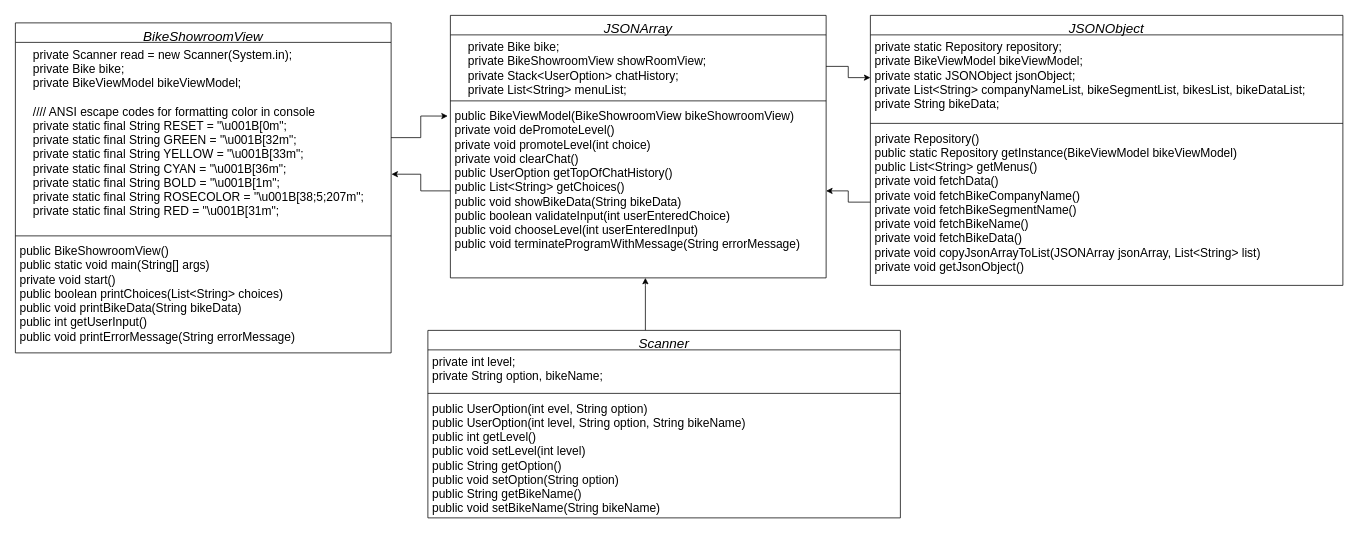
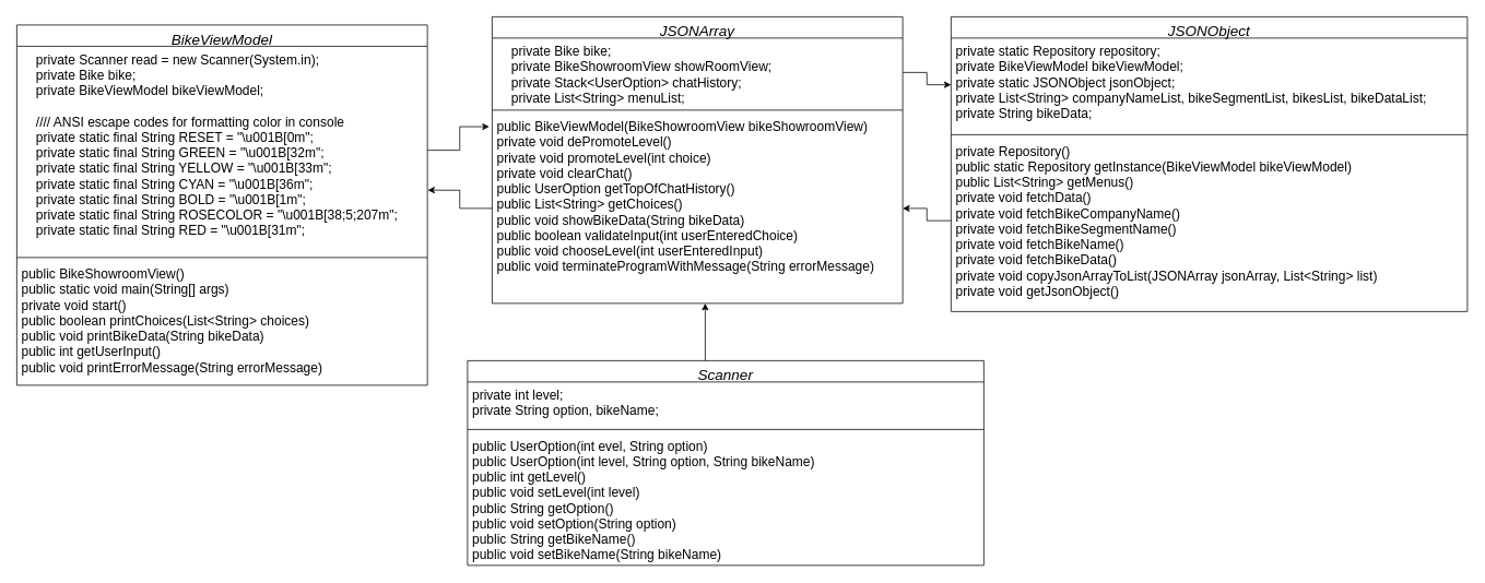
  <mxCell id="0" />
  <mxCell id="1" parent="0" />
  <mxCell id="2" value="JSONArray" style="swimlane;fontStyle=2;align=center;verticalAlign=top;childLayout=stackLayout;horizontal=1;startSize=26;horizontalStack=0;resizeParent=1;resizeLast=0;collapsible=1;marginBottom=0;rounded=0;shadow=0;strokeWidth=1;fontSize=18;" parent="1" vertex="1"><mxGeometry x="600" y="20" width="501" height="350" as="geometry"><mxRectangle x="230" y="140" width="160" height="26" as="alternateBounds" /></mxGeometry></mxCell>
  <mxCell id="3" value="    private Bike bike;&#10;    private BikeShowroomView showRoomView;&#10;    private Stack&lt;UserOption&gt; chatHistory;&#10;    private List&lt;String&gt; menuList;" style="text;align=left;verticalAlign=top;spacingLeft=4;spacingRight=4;overflow=hidden;rotatable=0;points=[[0,0.5],[1,0.5]];portConstraint=eastwest;fontSize=16;" parent="2" vertex="1"><mxGeometry y="26" width="501" height="84" as="geometry" /></mxCell>
  <mxCell id="4" value="" style="line;strokeWidth=1;fillColor=none;align=left;verticalAlign=middle;spacingTop=-1;spacingLeft=3;spacingRight=3;rotatable=0;labelPosition=right;points=[];portConstraint=eastwest;strokeColor=inherit;" vertex="1" parent="2"><mxGeometry y="110" width="501" height="8" as="geometry" /></mxCell>
  <mxCell id="5" value="public BikeViewModel(BikeShowroomView bikeShowroomView)&#10;private void dePromoteLevel()&#10;private void promoteLevel(int choice)&#10;private void clearChat()&#10;public UserOption getTopOfChatHistory()&#10;public List&lt;String&gt; getChoices()&#10;public void showBikeData(String bikeData)&#10;public boolean validateInput(int userEnteredChoice)&#10;public void chooseLevel(int userEnteredInput)&#10;public void terminateProgramWithMessage(String errorMessage)" style="text;align=left;verticalAlign=top;spacingLeft=4;spacingRight=4;overflow=hidden;rotatable=0;points=[[0,0.5],[1,0.5]];portConstraint=eastwest;fontSize=16;" vertex="1" parent="2"><mxGeometry y="118" width="501" height="232" as="geometry" /></mxCell>
- <mxCell id="6" value="BikeShowroomView" style="swimlane;fontStyle=2;align=center;verticalAlign=top;childLayout=stackLayout;horizontal=1;startSize=26;horizontalStack=0;resizeParent=1;resizeLast=0;collapsible=1;marginBottom=0;rounded=0;shadow=0;strokeWidth=1;fontSize=18;" vertex="1" parent="1"><mxGeometry x="20" y="30" width="501" height="440" as="geometry"><mxRectangle x="230" y="140" width="160" height="26" as="alternateBounds" /></mxGeometry></mxCell>
+ <mxCell id="6" value="BikeViewModel" style="swimlane;fontStyle=2;align=center;verticalAlign=top;childLayout=stackLayout;horizontal=1;startSize=26;horizontalStack=0;resizeParent=1;resizeLast=0;collapsible=1;marginBottom=0;rounded=0;shadow=0;strokeWidth=1;fontSize=18;" vertex="1" parent="1"><mxGeometry x="20" y="30" width="501" height="440" as="geometry"><mxRectangle x="230" y="140" width="160" height="26" as="alternateBounds" /></mxGeometry></mxCell>
  <mxCell id="7" value="    private Scanner read = new Scanner(System.in);&#10;    private Bike bike;&#10;    private BikeViewModel bikeViewModel;&#10;&#10;    //// ANSI escape codes for formatting color in console&#10;    private static final String RESET = &quot;\u001B[0m&quot;;&#10;    private static final String GREEN = &quot;\u001B[32m&quot;;&#10;    private static final String YELLOW = &quot;\u001B[33m&quot;;&#10;    private static final String CYAN = &quot;\u001B[36m&quot;;&#10;    private static final String BOLD = &quot;\u001B[1m&quot;;&#10;    private static final String ROSECOLOR = &quot;\u001B[38;5;207m&quot;;&#10;    private static final String RED = &quot;\u001B[31m&quot;;" style="text;align=left;verticalAlign=top;spacingLeft=4;spacingRight=4;overflow=hidden;rotatable=0;points=[[0,0.5],[1,0.5]];portConstraint=eastwest;fontSize=16;" vertex="1" parent="6"><mxGeometry y="26" width="501" height="254" as="geometry" /></mxCell>
  <mxCell id="8" value="" style="line;strokeWidth=1;fillColor=none;align=left;verticalAlign=middle;spacingTop=-1;spacingLeft=3;spacingRight=3;rotatable=0;labelPosition=right;points=[];portConstraint=eastwest;strokeColor=inherit;" vertex="1" parent="6"><mxGeometry y="280" width="501" height="8" as="geometry" /></mxCell>
  <mxCell id="9" value="public BikeShowroomView()&#10;public static void main(String[] args)&#10;private void start()&#10;public boolean printChoices(List&lt;String&gt; choices)&#10;public void printBikeData(String bikeData)&#10;public int getUserInput()&#10;public void printErrorMessage(String errorMessage)" style="text;align=left;verticalAlign=top;spacingLeft=4;spacingRight=4;overflow=hidden;rotatable=0;points=[[0,0.5],[1,0.5]];portConstraint=eastwest;fontSize=16;spacing=2;" vertex="1" parent="6"><mxGeometry y="288" width="501" height="152" as="geometry" /></mxCell>
  <mxCell id="10" value="JSONObject" style="swimlane;fontStyle=2;align=center;verticalAlign=top;childLayout=stackLayout;horizontal=1;startSize=26;horizontalStack=0;resizeParent=1;resizeLast=0;collapsible=1;marginBottom=0;rounded=0;shadow=0;strokeWidth=1;fontSize=18;" vertex="1" parent="1"><mxGeometry x="1160" y="20" width="630" height="360" as="geometry"><mxRectangle x="230" y="140" width="160" height="26" as="alternateBounds" /></mxGeometry></mxCell>
  <mxCell id="11" value="private static Repository repository;&#10;private BikeViewModel bikeViewModel;&#10;private static JSONObject jsonObject;&#10;private List&lt;String&gt; companyNameList, bikeSegmentList, bikesList, bikeDataList;&#10;private String bikeData;" style="text;align=left;verticalAlign=top;spacingLeft=4;spacingRight=4;overflow=hidden;rotatable=0;points=[[0,0.5],[1,0.5]];portConstraint=eastwest;fontSize=16;" vertex="1" parent="10"><mxGeometry y="26" width="630" height="114" as="geometry" /></mxCell>
  <mxCell id="12" value="" style="line;strokeWidth=1;fillColor=none;align=left;verticalAlign=middle;spacingTop=-1;spacingLeft=3;spacingRight=3;rotatable=0;labelPosition=right;points=[];portConstraint=eastwest;strokeColor=inherit;" vertex="1" parent="10"><mxGeometry y="140" width="630" height="8" as="geometry" /></mxCell>
  <mxCell id="13" value="private Repository()&#10;public static Repository getInstance(BikeViewModel bikeViewModel)&#10;public List&lt;String&gt; getMenus()&#10;private void fetchData()&#10;private void fetchBikeCompanyName()&#10;private void fetchBikeSegmentName()&#10;private void fetchBikeName()&#10;private void fetchBikeData()&#10;private void copyJsonArrayToList(JSONArray jsonArray, List&lt;String&gt; list)&#10;private void getJsonObject()" style="text;align=left;verticalAlign=top;spacingLeft=4;spacingRight=4;overflow=hidden;rotatable=0;points=[[0,0.5],[1,0.5]];portConstraint=eastwest;fontSize=16;spacing=2;" vertex="1" parent="10"><mxGeometry y="148" width="630" height="202" as="geometry" /></mxCell>
  <mxCell id="14" value="" style="edgeStyle=orthogonalEdgeStyle;rounded=0;orthogonalLoop=1;jettySize=auto;html=1;" edge="1" parent="1" source="15" target="5"><mxGeometry relative="1" as="geometry"><Array as="points"><mxPoint x="860" y="380" /><mxPoint x="860" y="380" /></Array></mxGeometry></mxCell>
  <mxCell id="15" value="Scanner" style="swimlane;fontStyle=2;align=center;verticalAlign=top;childLayout=stackLayout;horizontal=1;startSize=26;horizontalStack=0;resizeParent=1;resizeLast=0;collapsible=1;marginBottom=0;rounded=0;shadow=0;strokeWidth=1;fontSize=18;" vertex="1" parent="1"><mxGeometry x="570" y="440" width="630" height="250" as="geometry"><mxRectangle x="230" y="140" width="160" height="26" as="alternateBounds" /></mxGeometry></mxCell>
  <mxCell id="16" value="private int level;&#10;private String option, bikeName;" style="text;align=left;verticalAlign=top;spacingLeft=4;spacingRight=4;overflow=hidden;rotatable=0;points=[[0,0.5],[1,0.5]];portConstraint=eastwest;fontSize=16;" vertex="1" parent="15"><mxGeometry y="26" width="630" height="54" as="geometry" /></mxCell>
  <mxCell id="17" value="" style="line;strokeWidth=1;fillColor=none;align=left;verticalAlign=middle;spacingTop=-1;spacingLeft=3;spacingRight=3;rotatable=0;labelPosition=right;points=[];portConstraint=eastwest;strokeColor=inherit;" vertex="1" parent="15"><mxGeometry y="80" width="630" height="8" as="geometry" /></mxCell>
  <mxCell id="18" value="public UserOption(int evel, String option)&#10;public UserOption(int level, String option, String bikeName)&#10;public int getLevel()&#10;public void setLevel(int level)&#10;public String getOption()&#10;public void setOption(String option)&#10;public String getBikeName()&#10;public void setBikeName(String bikeName)" style="text;align=left;verticalAlign=top;spacingLeft=4;spacingRight=4;overflow=hidden;rotatable=0;points=[[0,0.5],[1,0.5]];portConstraint=eastwest;fontSize=16;spacing=2;" vertex="1" parent="15"><mxGeometry y="88" width="630" height="162" as="geometry" /></mxCell>
  <mxCell id="19" style="edgeStyle=orthogonalEdgeStyle;rounded=0;orthogonalLoop=1;jettySize=auto;html=1;entryX=-0.007;entryY=0.07;entryDx=0;entryDy=0;entryPerimeter=0;" edge="1" parent="1" source="7" target="5"><mxGeometry relative="1" as="geometry" /></mxCell>
  <mxCell id="20" style="edgeStyle=orthogonalEdgeStyle;rounded=0;orthogonalLoop=1;jettySize=auto;html=1;exitX=0;exitY=0.5;exitDx=0;exitDy=0;entryX=1.001;entryY=0.692;entryDx=0;entryDy=0;entryPerimeter=0;" edge="1" parent="1" source="5" target="7"><mxGeometry relative="1" as="geometry" /></mxCell>
  <mxCell id="21" value="" style="edgeStyle=orthogonalEdgeStyle;rounded=0;orthogonalLoop=1;jettySize=auto;html=1;" edge="1" parent="1" source="13" target="5"><mxGeometry relative="1" as="geometry" /></mxCell>
  <mxCell id="22" value="" style="edgeStyle=orthogonalEdgeStyle;rounded=0;orthogonalLoop=1;jettySize=auto;html=1;" edge="1" parent="1" source="3" target="11"><mxGeometry relative="1" as="geometry" /></mxCell>
